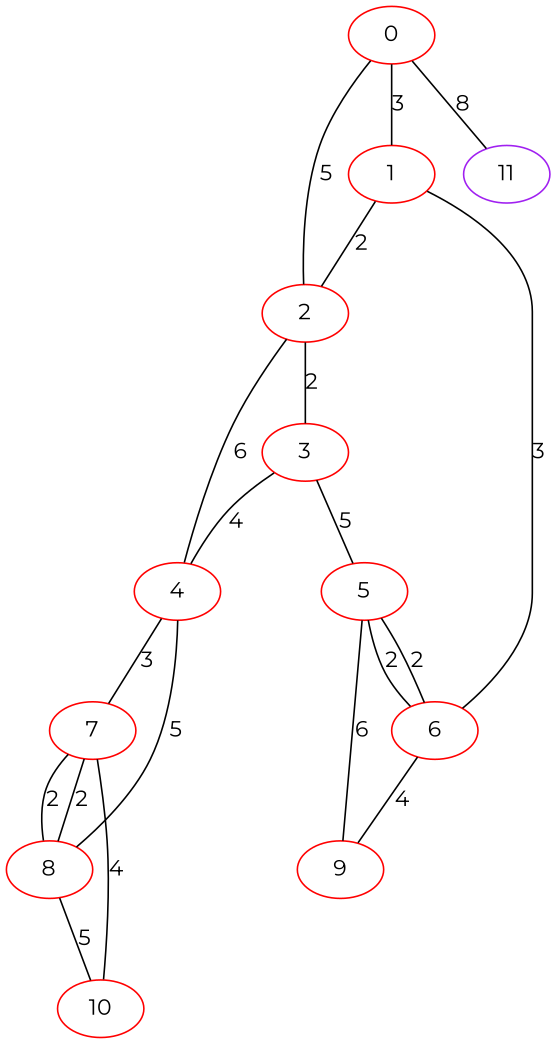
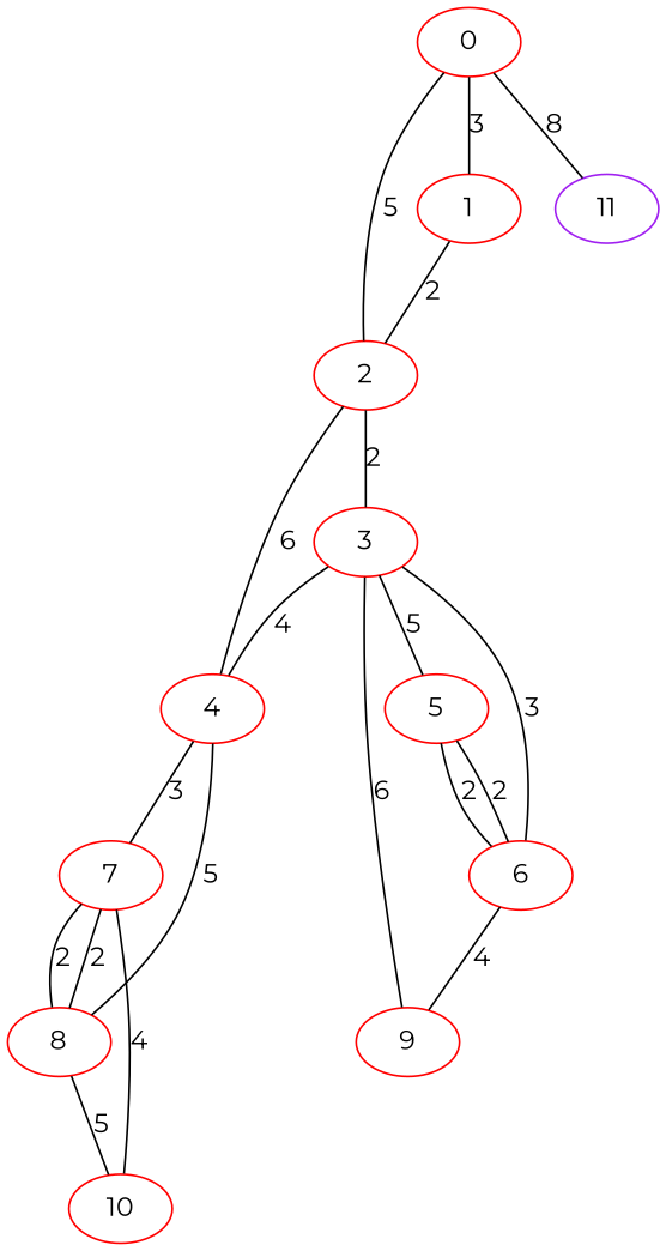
  graph {
    fontname=Montserrat
    node [color=red fontname=Montserrat weight=1]
    edge [fontname=Montserrat]
    0
    1
    2
    11 [color=purple weight=4]
    3
    4
    5
    6
    7
    8
    9
    10
    0 -- 1 [label=3]
    0 -- 2 [label=5]
    0 -- 11 [label=8]
    1 -- 2 [label=2]
    2 -- 3 [label=2]
    2 -- 4 [label=6]
    3 -- 4 [label=4]
    3 -- 5 [label=5]
-   1 -- 6 [label=3]
+   3 -- 6 [label=3]
    4 -- 7 [label=3]
    4 -- 8 [label=5]
    5 -- 6 [label=2]
    5 -- 6 [label=2]
-   5 -- 9 [label=6]
+   3 -- 9 [label=6]
    6 -- 9 [label=4]
    7 -- 8 [label=2]
    7 -- 8 [label=2]
    7 -- 10 [label=4]
    8 -- 10 [label=5]
  }
